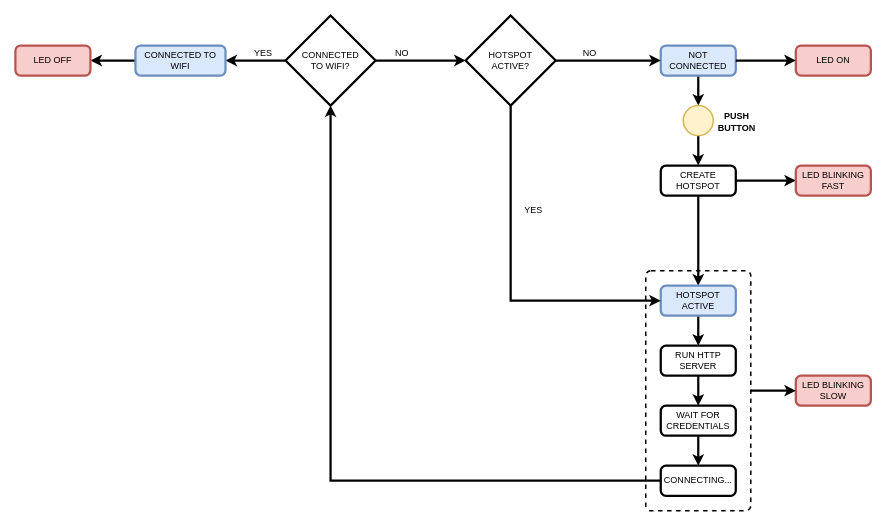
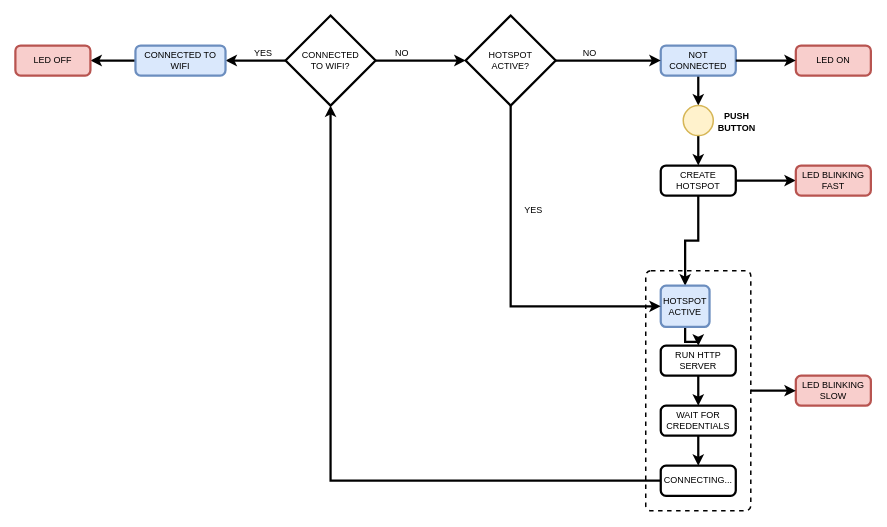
  <mxCell id="0" />
  <mxCell id="1" parent="0" />
  <mxCell id="2" value="" style="rounded=1;whiteSpace=wrap;html=1;absoluteArcSize=1;arcSize=14;strokeWidth=2;fillColor=none;dashed=1;" parent="1" vertex="1"><mxGeometry x="860" y="360" width="140" height="320" as="geometry" /></mxCell>
  <mxCell id="3" style="edgeStyle=orthogonalEdgeStyle;rounded=0;orthogonalLoop=1;jettySize=auto;html=1;entryX=1;entryY=0.5;entryDx=0;entryDy=0;strokeWidth=3;" parent="1" source="5" target="9" edge="1"><mxGeometry relative="1" as="geometry" /></mxCell>
  <mxCell id="4" style="edgeStyle=orthogonalEdgeStyle;rounded=0;orthogonalLoop=1;jettySize=auto;html=1;entryX=0;entryY=0.5;entryDx=0;entryDy=0;entryPerimeter=0;strokeWidth=3;" parent="1" source="5" target="28" edge="1"><mxGeometry relative="1" as="geometry" /></mxCell>
  <mxCell id="5" value="CONNECTED&lt;br&gt;TO WIFI?" style="strokeWidth=3;html=1;shape=mxgraph.flowchart.decision;whiteSpace=wrap;" parent="1" vertex="1"><mxGeometry x="380" y="20" width="120" height="120" as="geometry" /></mxCell>
  <mxCell id="6" style="edgeStyle=orthogonalEdgeStyle;rounded=0;orthogonalLoop=1;jettySize=auto;html=1;strokeWidth=3;" parent="1" source="7" target="33" edge="1"><mxGeometry relative="1" as="geometry" /></mxCell>
  <mxCell id="7" value="NOT CONNECTED" style="rounded=1;whiteSpace=wrap;html=1;absoluteArcSize=1;arcSize=14;strokeWidth=3;fillColor=#dae8fc;strokeColor=#6c8ebf;" parent="1" vertex="1"><mxGeometry x="880" y="60" width="100" height="40" as="geometry" /></mxCell>
  <mxCell id="8" style="edgeStyle=orthogonalEdgeStyle;rounded=0;orthogonalLoop=1;jettySize=auto;html=1;entryX=1;entryY=0.5;entryDx=0;entryDy=0;strokeWidth=3;" parent="1" source="9" target="21" edge="1"><mxGeometry relative="1" as="geometry" /></mxCell>
  <mxCell id="9" value="CONNECTED TO WIFI" style="rounded=1;whiteSpace=wrap;html=1;absoluteArcSize=1;arcSize=14;strokeWidth=3;fillColor=#dae8fc;strokeColor=#6c8ebf;" parent="1" vertex="1"><mxGeometry x="180" y="60" width="120" height="40" as="geometry" /></mxCell>
  <mxCell id="10" value="LED ON" style="rounded=1;whiteSpace=wrap;html=1;absoluteArcSize=1;arcSize=14;strokeWidth=3;fillColor=#f8cecc;strokeColor=#b85450;" parent="1" vertex="1"><mxGeometry x="1060" y="60" width="100" height="40" as="geometry" /></mxCell>
  <mxCell id="11" style="edgeStyle=orthogonalEdgeStyle;rounded=0;orthogonalLoop=1;jettySize=auto;html=1;entryX=0.5;entryY=0;entryDx=0;entryDy=0;strokeWidth=3;" parent="1" source="13" target="15" edge="1"><mxGeometry relative="1" as="geometry" /></mxCell>
  <mxCell id="12" style="edgeStyle=orthogonalEdgeStyle;rounded=0;orthogonalLoop=1;jettySize=auto;html=1;entryX=0;entryY=0.5;entryDx=0;entryDy=0;strokeWidth=3;" edge="1" parent="1" source="13" target="36"><mxGeometry relative="1" as="geometry" /></mxCell>
  <mxCell id="13" value="CREATE HOTSPOT" style="rounded=1;whiteSpace=wrap;html=1;absoluteArcSize=1;arcSize=14;strokeWidth=3;" parent="1" vertex="1"><mxGeometry x="880" y="220" width="100" height="40" as="geometry" /></mxCell>
  <mxCell id="14" style="edgeStyle=orthogonalEdgeStyle;rounded=0;orthogonalLoop=1;jettySize=auto;html=1;entryX=0.5;entryY=0;entryDx=0;entryDy=0;strokeWidth=3;" parent="1" source="15" target="18" edge="1"><mxGeometry relative="1" as="geometry" /></mxCell>
- <mxCell id="15" value="HOTSPOT ACTIVE" style="rounded=1;whiteSpace=wrap;html=1;absoluteArcSize=1;arcSize=14;strokeWidth=3;fillColor=#dae8fc;strokeColor=#6c8ebf;" parent="1" vertex="1"><mxGeometry x="880" y="380" width="100" height="40" as="geometry" /></mxCell>
+ <mxCell id="15" value="HOTSPOT ACTIVE" style="rounded=1;whiteSpace=wrap;html=1;absoluteArcSize=1;arcSize=14;strokeWidth=3;fillColor=#dae8fc;strokeColor=#6c8ebf;" parent="1" vertex="1"><mxGeometry x="880" y="380" width="65" height="55" as="geometry" /></mxCell>
  <mxCell id="16" value="LED BLINKING&lt;br&gt;SLOW" style="rounded=1;whiteSpace=wrap;html=1;absoluteArcSize=1;arcSize=14;strokeWidth=3;fillColor=#f8cecc;strokeColor=#b85450;" parent="1" vertex="1"><mxGeometry x="1060" y="500" width="100" height="40" as="geometry" /></mxCell>
  <mxCell id="17" style="edgeStyle=orthogonalEdgeStyle;rounded=0;orthogonalLoop=1;jettySize=auto;html=1;entryX=0.5;entryY=0;entryDx=0;entryDy=0;strokeWidth=3;" parent="1" source="18" target="20" edge="1"><mxGeometry relative="1" as="geometry" /></mxCell>
  <mxCell id="18" value="RUN HTTP SERVER" style="rounded=1;whiteSpace=wrap;html=1;absoluteArcSize=1;arcSize=14;strokeWidth=3;" parent="1" vertex="1"><mxGeometry x="880" y="460" width="100" height="40" as="geometry" /></mxCell>
  <mxCell id="19" style="edgeStyle=orthogonalEdgeStyle;rounded=0;orthogonalLoop=1;jettySize=auto;html=1;entryX=0.5;entryY=0;entryDx=0;entryDy=0;strokeWidth=3;" parent="1" source="20" target="25" edge="1"><mxGeometry relative="1" as="geometry" /></mxCell>
  <mxCell id="20" value="WAIT FOR CREDENTIALS" style="rounded=1;whiteSpace=wrap;html=1;absoluteArcSize=1;arcSize=14;strokeWidth=3;" parent="1" vertex="1"><mxGeometry x="880" y="540" width="100" height="40" as="geometry" /></mxCell>
  <mxCell id="21" value="LED OFF" style="rounded=1;whiteSpace=wrap;html=1;absoluteArcSize=1;arcSize=14;strokeWidth=3;fillColor=#f8cecc;strokeColor=#b85450;" parent="1" vertex="1"><mxGeometry x="20" y="60" width="100" height="40" as="geometry" /></mxCell>
  <mxCell id="22" value="YES" style="text;html=1;align=center;verticalAlign=middle;resizable=0;points=[];autosize=1;strokeColor=none;fillColor=none;" parent="1" vertex="1"><mxGeometry x="330" y="60" width="40" height="20" as="geometry" /></mxCell>
  <mxCell id="23" style="edgeStyle=orthogonalEdgeStyle;rounded=0;orthogonalLoop=1;jettySize=auto;html=1;strokeWidth=3;" parent="1" source="2" target="16" edge="1"><mxGeometry relative="1" as="geometry" /></mxCell>
  <mxCell id="24" style="edgeStyle=orthogonalEdgeStyle;rounded=0;orthogonalLoop=1;jettySize=auto;html=1;entryX=0.5;entryY=1;entryDx=0;entryDy=0;entryPerimeter=0;strokeWidth=3;" parent="1" source="25" target="5" edge="1"><mxGeometry relative="1" as="geometry" /></mxCell>
  <mxCell id="25" value="CONNECTING..." style="rounded=1;whiteSpace=wrap;html=1;absoluteArcSize=1;arcSize=14;strokeWidth=3;" parent="1" vertex="1"><mxGeometry x="880" y="620" width="100" height="40" as="geometry" /></mxCell>
  <mxCell id="26" style="edgeStyle=orthogonalEdgeStyle;rounded=0;orthogonalLoop=1;jettySize=auto;html=1;entryX=0;entryY=0.5;entryDx=0;entryDy=0;strokeWidth=3;" parent="1" source="28" target="7" edge="1"><mxGeometry relative="1" as="geometry" /></mxCell>
  <mxCell id="27" style="edgeStyle=orthogonalEdgeStyle;rounded=0;orthogonalLoop=1;jettySize=auto;html=1;entryX=0;entryY=0.5;entryDx=0;entryDy=0;exitX=0.5;exitY=1;exitDx=0;exitDy=0;exitPerimeter=0;strokeWidth=3;" parent="1" source="28" target="15" edge="1"><mxGeometry relative="1" as="geometry" /></mxCell>
  <mxCell id="28" value="HOTSPOT&lt;br&gt;ACTIVE?" style="strokeWidth=3;html=1;shape=mxgraph.flowchart.decision;whiteSpace=wrap;" parent="1" vertex="1"><mxGeometry x="620" y="20" width="120" height="120" as="geometry" /></mxCell>
  <mxCell id="29" value="NO" style="text;html=1;align=center;verticalAlign=middle;resizable=0;points=[];autosize=1;strokeColor=none;fillColor=none;" parent="1" vertex="1"><mxGeometry x="520" y="60" width="30" height="20" as="geometry" /></mxCell>
  <mxCell id="30" value="YES" style="text;html=1;align=center;verticalAlign=middle;resizable=0;points=[];autosize=1;strokeColor=none;fillColor=none;" parent="1" vertex="1"><mxGeometry x="690" y="270" width="40" height="20" as="geometry" /></mxCell>
  <mxCell id="31" value="NO" style="text;html=1;align=center;verticalAlign=middle;resizable=0;points=[];autosize=1;strokeColor=none;fillColor=none;" parent="1" vertex="1"><mxGeometry x="770" y="60" width="30" height="20" as="geometry" /></mxCell>
  <mxCell id="32" style="edgeStyle=orthogonalEdgeStyle;rounded=0;orthogonalLoop=1;jettySize=auto;html=1;entryX=0.5;entryY=0;entryDx=0;entryDy=0;strokeWidth=3;" parent="1" source="33" target="13" edge="1"><mxGeometry relative="1" as="geometry" /></mxCell>
  <mxCell id="33" value="" style="strokeWidth=2;html=1;shape=mxgraph.flowchart.start_2;whiteSpace=wrap;fillColor=#fff2cc;strokeColor=#d6b656;" parent="1" vertex="1"><mxGeometry x="910" y="140" width="40" height="40" as="geometry" /></mxCell>
  <mxCell id="34" value="PUSH&lt;br&gt;BUTTON" style="text;html=1;align=center;verticalAlign=middle;resizable=0;points=[];autosize=1;strokeColor=none;fillColor=none;fontStyle=1" parent="1" vertex="1"><mxGeometry x="946" y="147" width="70" height="30" as="geometry" /></mxCell>
  <mxCell id="35" style="edgeStyle=orthogonalEdgeStyle;rounded=0;orthogonalLoop=1;jettySize=auto;html=1;strokeWidth=3;exitX=1;exitY=0.5;exitDx=0;exitDy=0;" parent="1" source="7" target="10" edge="1"><mxGeometry relative="1" as="geometry"><mxPoint x="1020" y="160" as="sourcePoint" /></mxGeometry></mxCell>
  <mxCell id="36" value="LED BLINKING&lt;br&gt;FAST" style="rounded=1;whiteSpace=wrap;html=1;absoluteArcSize=1;arcSize=14;strokeWidth=3;fillColor=#f8cecc;strokeColor=#b85450;" vertex="1" parent="1"><mxGeometry x="1060" y="220" width="100" height="40" as="geometry" /></mxCell>
